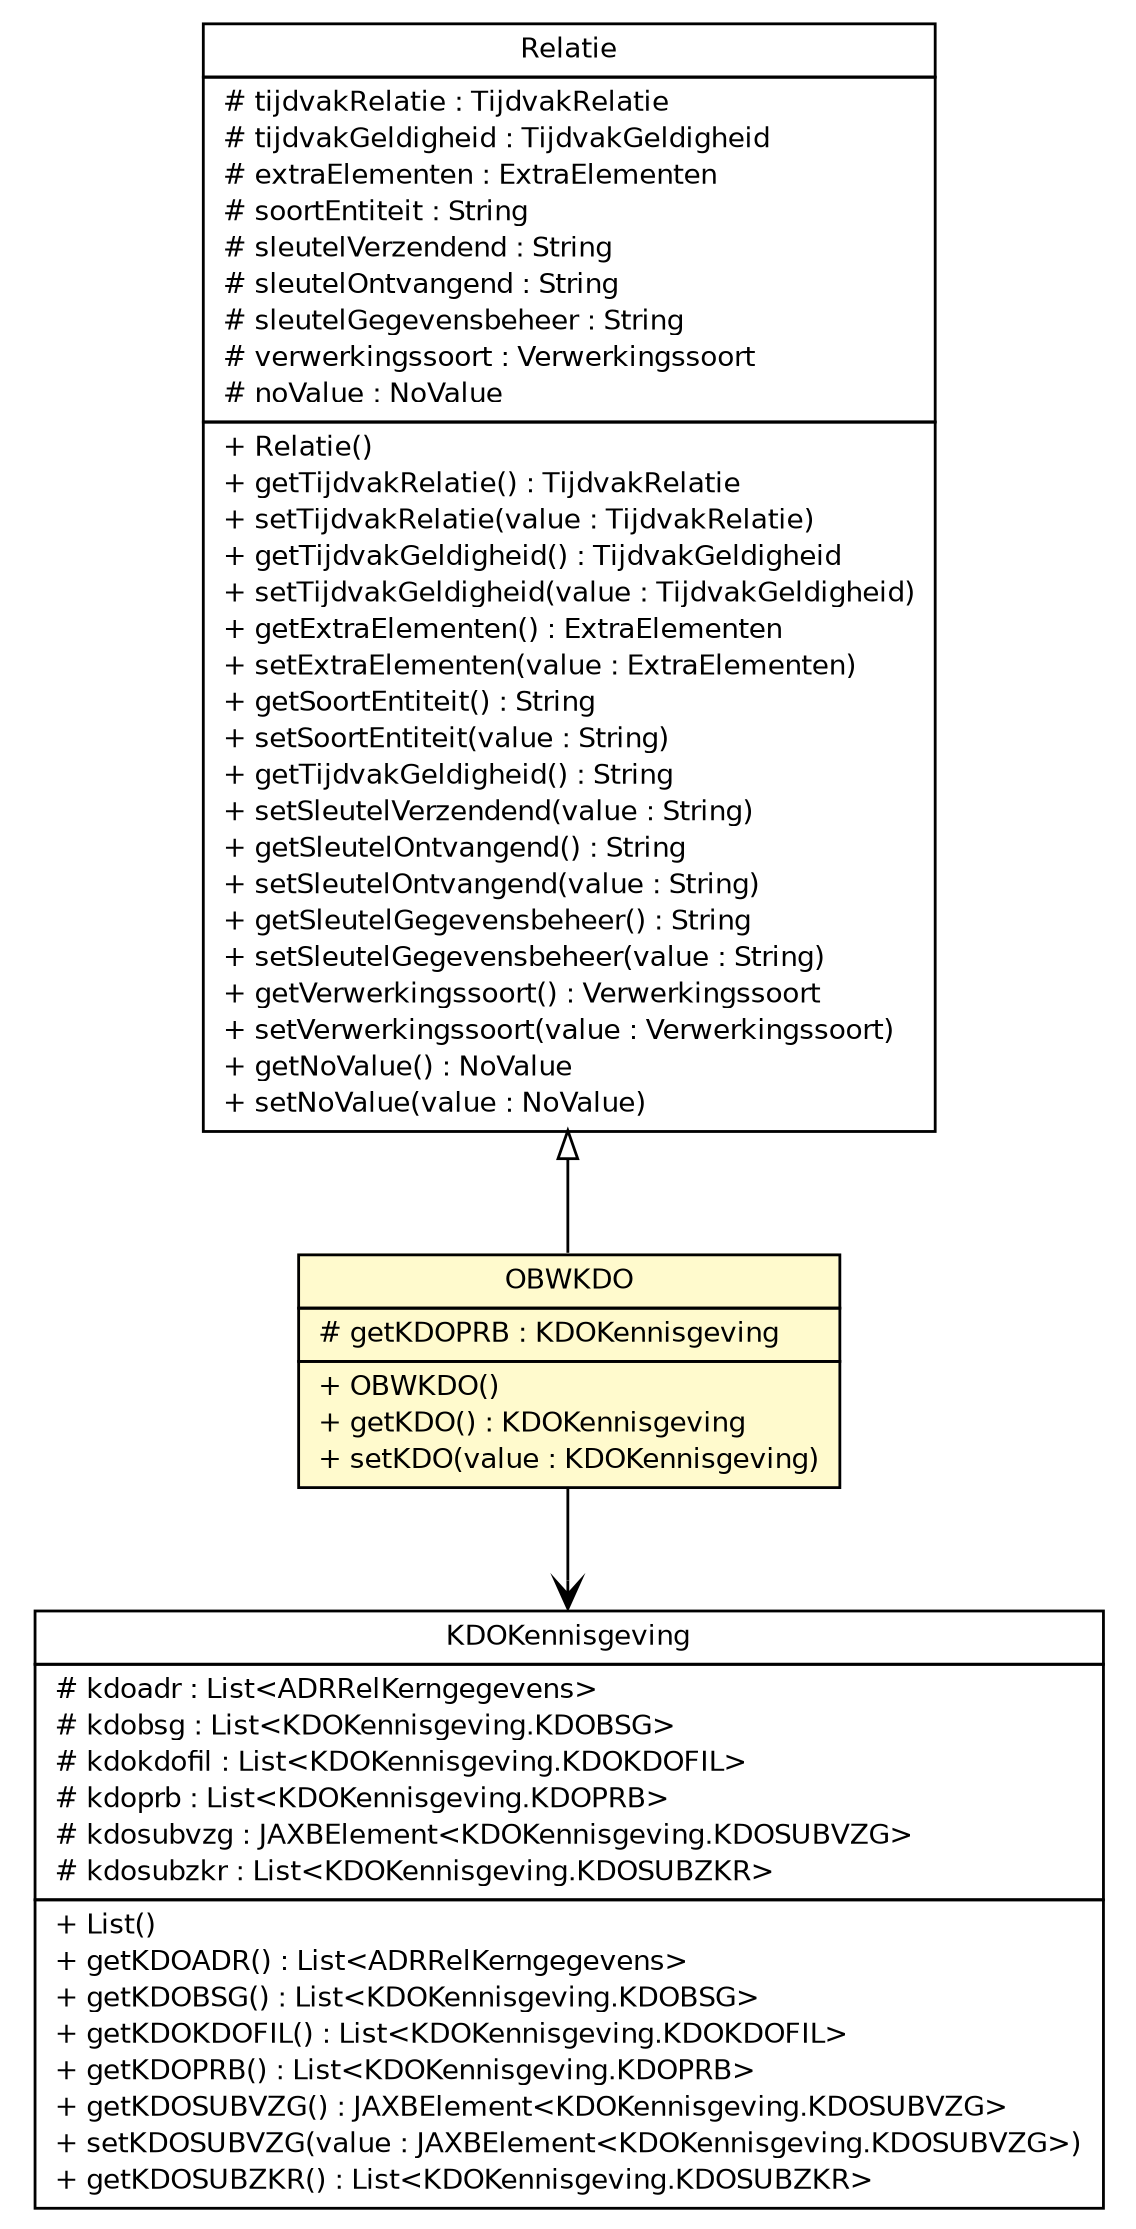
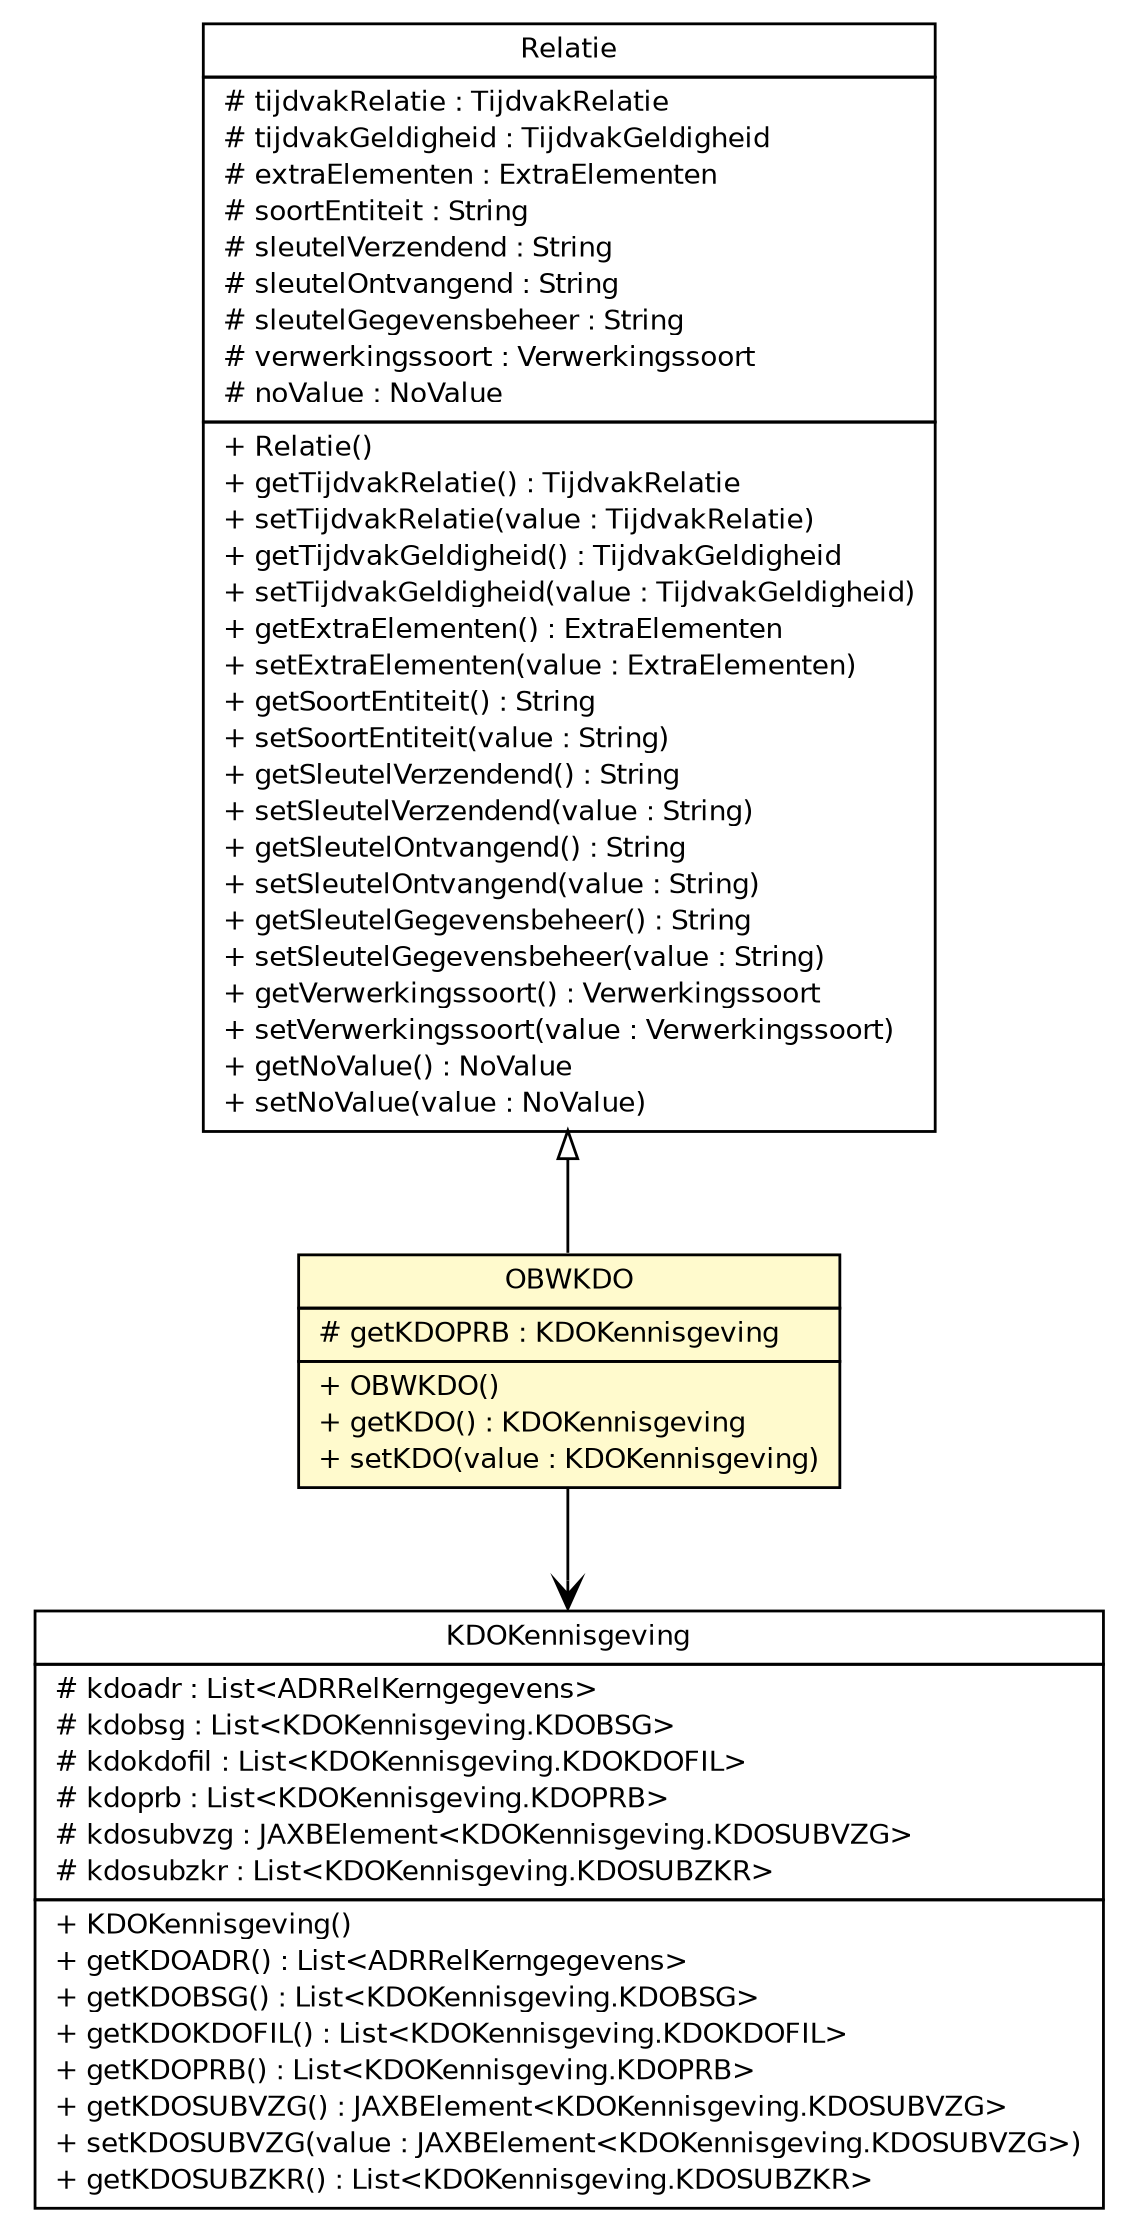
  digraph {
    nodesep=0.25
    ranksep=0.5
    node [fontcolor=black fontname=Helvetica fontsize=10.0 shape=plaintext]
    edge [fontname=Helvetica headport=p labelfontname=Helvetica labelfontsize=10 tailport=p]
-   n1 [label=<<table title="nl.egem.stuf.sector.bg._0204.KDOKennisgeving" border="0" cellborder="1" cellspacing="0" cellpadding="2" port="p" href="./KDOKennisgeving.html"> 		<tr><td><table border="0" cellspacing="0" cellpadding="1"> <tr><td align="center" balign="center"> KDOKennisgeving </td></tr> 		</table></td></tr> 		<tr><td><table border="0" cellspacing="0" cellpadding="1"> <tr><td align="left" balign="left"> # kdoadr : List&lt;ADRRelKerngegevens&gt; </td></tr> <tr><td align="left" balign="left"> # kdobsg : List&lt;KDOKennisgeving.KDOBSG&gt; </td></tr> <tr><td align="left" balign="left"> # kdokdofil : List&lt;KDOKennisgeving.KDOKDOFIL&gt; </td></tr> <tr><td align="left" balign="left"> # kdoprb : List&lt;KDOKennisgeving.KDOPRB&gt; </td></tr> <tr><td align="left" balign="left"> # kdosubvzg : JAXBElement&lt;KDOKennisgeving.KDOSUBVZG&gt; </td></tr> <tr><td align="left" balign="left"> # kdosubzkr : List&lt;KDOKennisgeving.KDOSUBZKR&gt; </td></tr> 		</table></td></tr> 		<tr><td><table border="0" cellspacing="0" cellpadding="1"> <tr><td align="left" balign="left"> + List() </td></tr> <tr><td align="left" balign="left"> + getKDOADR() : List&lt;ADRRelKerngegevens&gt; </td></tr> <tr><td align="left" balign="left"> + getKDOBSG() : List&lt;KDOKennisgeving.KDOBSG&gt; </td></tr> <tr><td align="left" balign="left"> + getKDOKDOFIL() : List&lt;KDOKennisgeving.KDOKDOFIL&gt; </td></tr> <tr><td align="left" balign="left"> + getKDOPRB() : List&lt;KDOKennisgeving.KDOPRB&gt; </td></tr> <tr><td align="left" balign="left"> + getKDOSUBVZG() : JAXBElement&lt;KDOKennisgeving.KDOSUBVZG&gt; </td></tr> <tr><td align="left" balign="left"> + setKDOSUBVZG(value : JAXBElement&lt;KDOKennisgeving.KDOSUBVZG&gt;) </td></tr> <tr><td align="left" balign="left"> + getKDOSUBZKR() : List&lt;KDOKennisgeving.KDOSUBZKR&gt; </td></tr> 		</table></td></tr> 		</table>>]
-   n2 [label=<<table title="nl.egem.stuf.sector.bg._0204.Relatie" border="0" cellborder="1" cellspacing="0" cellpadding="2" port="p" href="./Relatie.html"> 		<tr><td><table border="0" cellspacing="0" cellpadding="1"> <tr><td align="center" balign="center"> Relatie </td></tr> 		</table></td></tr> 		<tr><td><table border="0" cellspacing="0" cellpadding="1"> <tr><td align="left" balign="left"> # tijdvakRelatie : TijdvakRelatie </td></tr> <tr><td align="left" balign="left"> # tijdvakGeldigheid : TijdvakGeldigheid </td></tr> <tr><td align="left" balign="left"> # extraElementen : ExtraElementen </td></tr> <tr><td align="left" balign="left"> # soortEntiteit : String </td></tr> <tr><td align="left" balign="left"> # sleutelVerzendend : String </td></tr> <tr><td align="left" balign="left"> # sleutelOntvangend : String </td></tr> <tr><td align="left" balign="left"> # sleutelGegevensbeheer : String </td></tr> <tr><td align="left" balign="left"> # verwerkingssoort : Verwerkingssoort </td></tr> <tr><td align="left" balign="left"> # noValue : NoValue </td></tr> 		</table></td></tr> 		<tr><td><table border="0" cellspacing="0" cellpadding="1"> <tr><td align="left" balign="left"> + Relatie() </td></tr> <tr><td align="left" balign="left"> + getTijdvakRelatie() : TijdvakRelatie </td></tr> <tr><td align="left" balign="left"> + setTijdvakRelatie(value : TijdvakRelatie) </td></tr> <tr><td align="left" balign="left"> + getTijdvakGeldigheid() : TijdvakGeldigheid </td></tr> <tr><td align="left" balign="left"> + setTijdvakGeldigheid(value : TijdvakGeldigheid) </td></tr> <tr><td align="left" balign="left"> + getExtraElementen() : ExtraElementen </td></tr> <tr><td align="left" balign="left"> + setExtraElementen(value : ExtraElementen) </td></tr> <tr><td align="left" balign="left"> + getSoortEntiteit() : String </td></tr> <tr><td align="left" balign="left"> + setSoortEntiteit(value : String) </td></tr> <tr><td align="left" balign="left"> + getTijdvakGeldigheid() : String </td></tr> <tr><td align="left" balign="left"> + setSleutelVerzendend(value : String) </td></tr> <tr><td align="left" balign="left"> + getSleutelOntvangend() : String </td></tr> <tr><td align="left" balign="left"> + setSleutelOntvangend(value : String) </td></tr> <tr><td align="left" balign="left"> + getSleutelGegevensbeheer() : String </td></tr> <tr><td align="left" balign="left"> + setSleutelGegevensbeheer(value : String) </td></tr> <tr><td align="left" balign="left"> + getVerwerkingssoort() : Verwerkingssoort </td></tr> <tr><td align="left" balign="left"> + setVerwerkingssoort(value : Verwerkingssoort) </td></tr> <tr><td align="left" balign="left"> + getNoValue() : NoValue </td></tr> <tr><td align="left" balign="left"> + setNoValue(value : NoValue) </td></tr> 		</table></td></tr> 		</table>>]
+   n1 [label=<<table title="nl.egem.stuf.sector.bg._0204.KDOKennisgeving" border="0" cellborder="1" cellspacing="0" cellpadding="2" port="p" href="./KDOKennisgeving.html"> 		<tr><td><table border="0" cellspacing="0" cellpadding="1"> <tr><td align="center" balign="center"> KDOKennisgeving </td></tr> 		</table></td></tr> 		<tr><td><table border="0" cellspacing="0" cellpadding="1"> <tr><td align="left" balign="left"> # kdoadr : List&lt;ADRRelKerngegevens&gt; </td></tr> <tr><td align="left" balign="left"> # kdobsg : List&lt;KDOKennisgeving.KDOBSG&gt; </td></tr> <tr><td align="left" balign="left"> # kdokdofil : List&lt;KDOKennisgeving.KDOKDOFIL&gt; </td></tr> <tr><td align="left" balign="left"> # kdoprb : List&lt;KDOKennisgeving.KDOPRB&gt; </td></tr> <tr><td align="left" balign="left"> # kdosubvzg : JAXBElement&lt;KDOKennisgeving.KDOSUBVZG&gt; </td></tr> <tr><td align="left" balign="left"> # kdosubzkr : List&lt;KDOKennisgeving.KDOSUBZKR&gt; </td></tr> 		</table></td></tr> 		<tr><td><table border="0" cellspacing="0" cellpadding="1"> <tr><td align="left" balign="left"> + KDOKennisgeving() </td></tr> <tr><td align="left" balign="left"> + getKDOADR() : List&lt;ADRRelKerngegevens&gt; </td></tr> <tr><td align="left" balign="left"> + getKDOBSG() : List&lt;KDOKennisgeving.KDOBSG&gt; </td></tr> <tr><td align="left" balign="left"> + getKDOKDOFIL() : List&lt;KDOKennisgeving.KDOKDOFIL&gt; </td></tr> <tr><td align="left" balign="left"> + getKDOPRB() : List&lt;KDOKennisgeving.KDOPRB&gt; </td></tr> <tr><td align="left" balign="left"> + getKDOSUBVZG() : JAXBElement&lt;KDOKennisgeving.KDOSUBVZG&gt; </td></tr> <tr><td align="left" balign="left"> + setKDOSUBVZG(value : JAXBElement&lt;KDOKennisgeving.KDOSUBVZG&gt;) </td></tr> <tr><td align="left" balign="left"> + getKDOSUBZKR() : List&lt;KDOKennisgeving.KDOSUBZKR&gt; </td></tr> 		</table></td></tr> 		</table>>]
+   n2 [label=<<table title="nl.egem.stuf.sector.bg._0204.Relatie" border="0" cellborder="1" cellspacing="0" cellpadding="2" port="p" href="./Relatie.html"> 		<tr><td><table border="0" cellspacing="0" cellpadding="1"> <tr><td align="center" balign="center"> Relatie </td></tr> 		</table></td></tr> 		<tr><td><table border="0" cellspacing="0" cellpadding="1"> <tr><td align="left" balign="left"> # tijdvakRelatie : TijdvakRelatie </td></tr> <tr><td align="left" balign="left"> # tijdvakGeldigheid : TijdvakGeldigheid </td></tr> <tr><td align="left" balign="left"> # extraElementen : ExtraElementen </td></tr> <tr><td align="left" balign="left"> # soortEntiteit : String </td></tr> <tr><td align="left" balign="left"> # sleutelVerzendend : String </td></tr> <tr><td align="left" balign="left"> # sleutelOntvangend : String </td></tr> <tr><td align="left" balign="left"> # sleutelGegevensbeheer : String </td></tr> <tr><td align="left" balign="left"> # verwerkingssoort : Verwerkingssoort </td></tr> <tr><td align="left" balign="left"> # noValue : NoValue </td></tr> 		</table></td></tr> 		<tr><td><table border="0" cellspacing="0" cellpadding="1"> <tr><td align="left" balign="left"> + Relatie() </td></tr> <tr><td align="left" balign="left"> + getTijdvakRelatie() : TijdvakRelatie </td></tr> <tr><td align="left" balign="left"> + setTijdvakRelatie(value : TijdvakRelatie) </td></tr> <tr><td align="left" balign="left"> + getTijdvakGeldigheid() : TijdvakGeldigheid </td></tr> <tr><td align="left" balign="left"> + setTijdvakGeldigheid(value : TijdvakGeldigheid) </td></tr> <tr><td align="left" balign="left"> + getExtraElementen() : ExtraElementen </td></tr> <tr><td align="left" balign="left"> + setExtraElementen(value : ExtraElementen) </td></tr> <tr><td align="left" balign="left"> + getSoortEntiteit() : String </td></tr> <tr><td align="left" balign="left"> + setSoortEntiteit(value : String) </td></tr> <tr><td align="left" balign="left"> + getSleutelVerzendend() : String </td></tr> <tr><td align="left" balign="left"> + setSleutelVerzendend(value : String) </td></tr> <tr><td align="left" balign="left"> + getSleutelOntvangend() : String </td></tr> <tr><td align="left" balign="left"> + setSleutelOntvangend(value : String) </td></tr> <tr><td align="left" balign="left"> + getSleutelGegevensbeheer() : String </td></tr> <tr><td align="left" balign="left"> + setSleutelGegevensbeheer(value : String) </td></tr> <tr><td align="left" balign="left"> + getVerwerkingssoort() : Verwerkingssoort </td></tr> <tr><td align="left" balign="left"> + setVerwerkingssoort(value : Verwerkingssoort) </td></tr> <tr><td align="left" balign="left"> + getNoValue() : NoValue </td></tr> <tr><td align="left" balign="left"> + setNoValue(value : NoValue) </td></tr> 		</table></td></tr> 		</table>>]
    n3 [label=<<table title="nl.egem.stuf.sector.bg._0204.OBWVraag.OBWKDO" border="0" cellborder="1" cellspacing="0" cellpadding="2" port="p" bgcolor="lemonChiffon" href="./OBWVraag.OBWKDO.html"> 		<tr><td><table border="0" cellspacing="0" cellpadding="1"> <tr><td align="center" balign="center"> OBWKDO </td></tr> 		</table></td></tr> 		<tr><td><table border="0" cellspacing="0" cellpadding="1"> <tr><td align="left" balign="left"> # getKDOPRB : KDOKennisgeving </td></tr> 		</table></td></tr> 		<tr><td><table border="0" cellspacing="0" cellpadding="1"> <tr><td align="left" balign="left"> + OBWKDO() </td></tr> <tr><td align="left" balign="left"> + getKDO() : KDOKennisgeving </td></tr> <tr><td align="left" balign="left"> + setKDO(value : KDOKennisgeving) </td></tr> 		</table></td></tr> 		</table>>]
    n2 -> n3 [arrowtail=empty dir=back fontsize=10]
    n3 -> n1 [arrowhead=open color=black fontcolor=black fontsize=10.0]
  }
